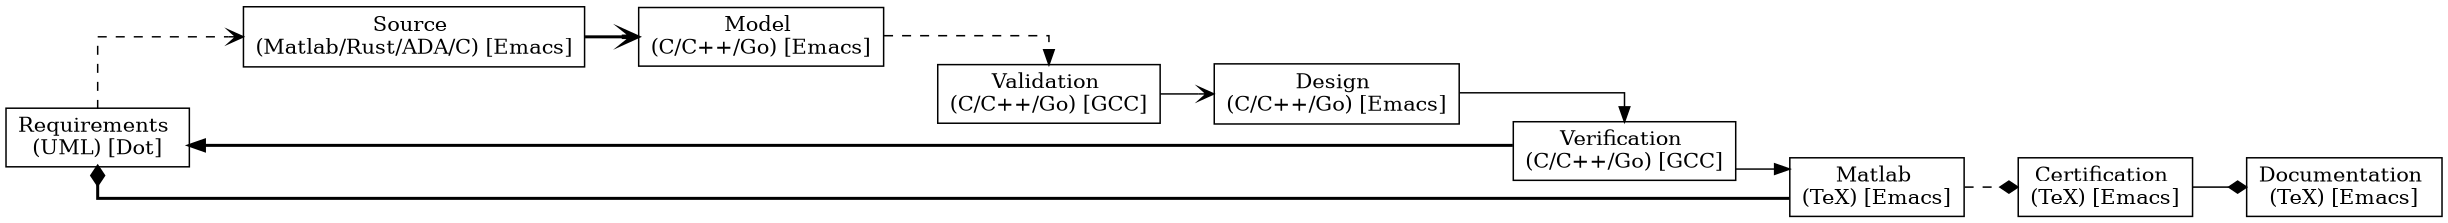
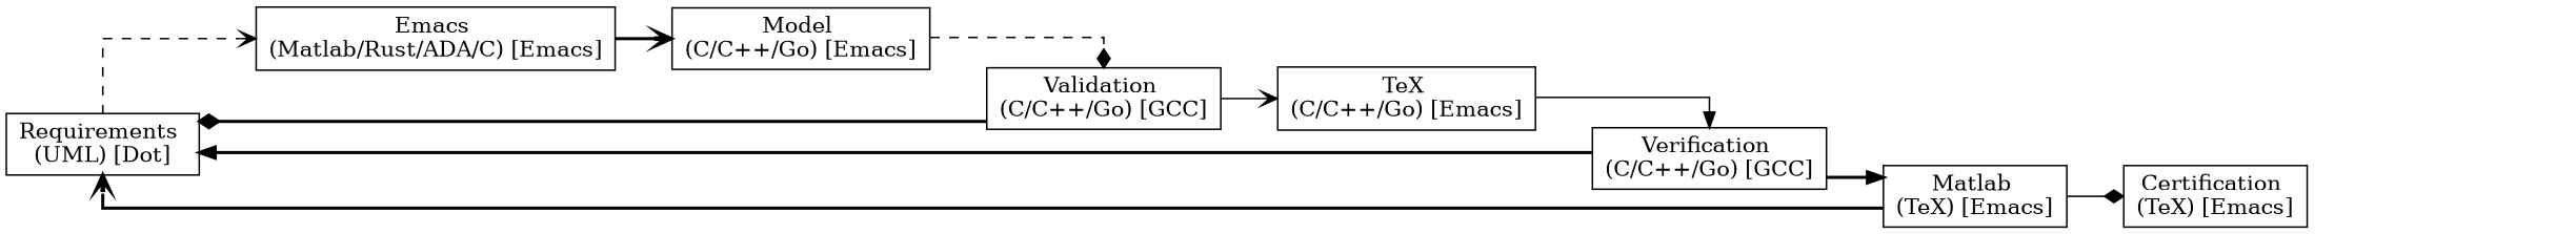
  digraph {
    rankdir=LR
    splines=ortho
    node [shape=record]
    edge [arrowhead=normal style=bold]
    n1 [label="Requirements \n(UML) [Dot]"]
-   n2 [label="Source \n(Matlab/Rust/ADA/C) [Emacs]"]
+   n2 [label="Emacs \n(Matlab/Rust/ADA/C) [Emacs]"]
    n3 [label="Model \n(C/C++/Go) [Emacs]"]
    n4 [label="Validation \n(C/C++/Go) [GCC]"]
-   n5 [label="Design \n(C/C++/Go) [Emacs]"]
+   n5 [label="TeX \n(C/C++/Go) [Emacs]"]
    n6 [label="Verification \n(C/C++/Go) [GCC]"]
    n7 [label="Matlab \n(TeX) [Emacs]"]
    n8 [label="Certification \n(TeX) [Emacs]"]
-   n9 [label="Documentation \n(TeX) [Emacs]"]
    n1 -> n2 [arrowhead=vee style=dashed]
    n2 -> n3 [arrowhead=vee]
-   n3 -> n4 [style=dashed]
+   n3 -> n4 [arrowhead=diamond style=dashed]
+   n4 -> n1 [arrowhead=diamond]
    n4 -> n5 [arrowhead=vee style=solid]
    n5 -> n6 [style=solid]
    n6 -> n1
-   n6 -> n7 [style=solid]
-   n7 -> n1 [arrowhead=diamond]
-   n7 -> n8 [arrowhead=diamond style=dashed]
-   n8 -> n9 [arrowhead=diamond style=solid]
+   n6 -> n7
+   n7 -> n1 [arrowhead=vee]
+   n7 -> n8 [arrowhead=diamond style=solid]
  }
